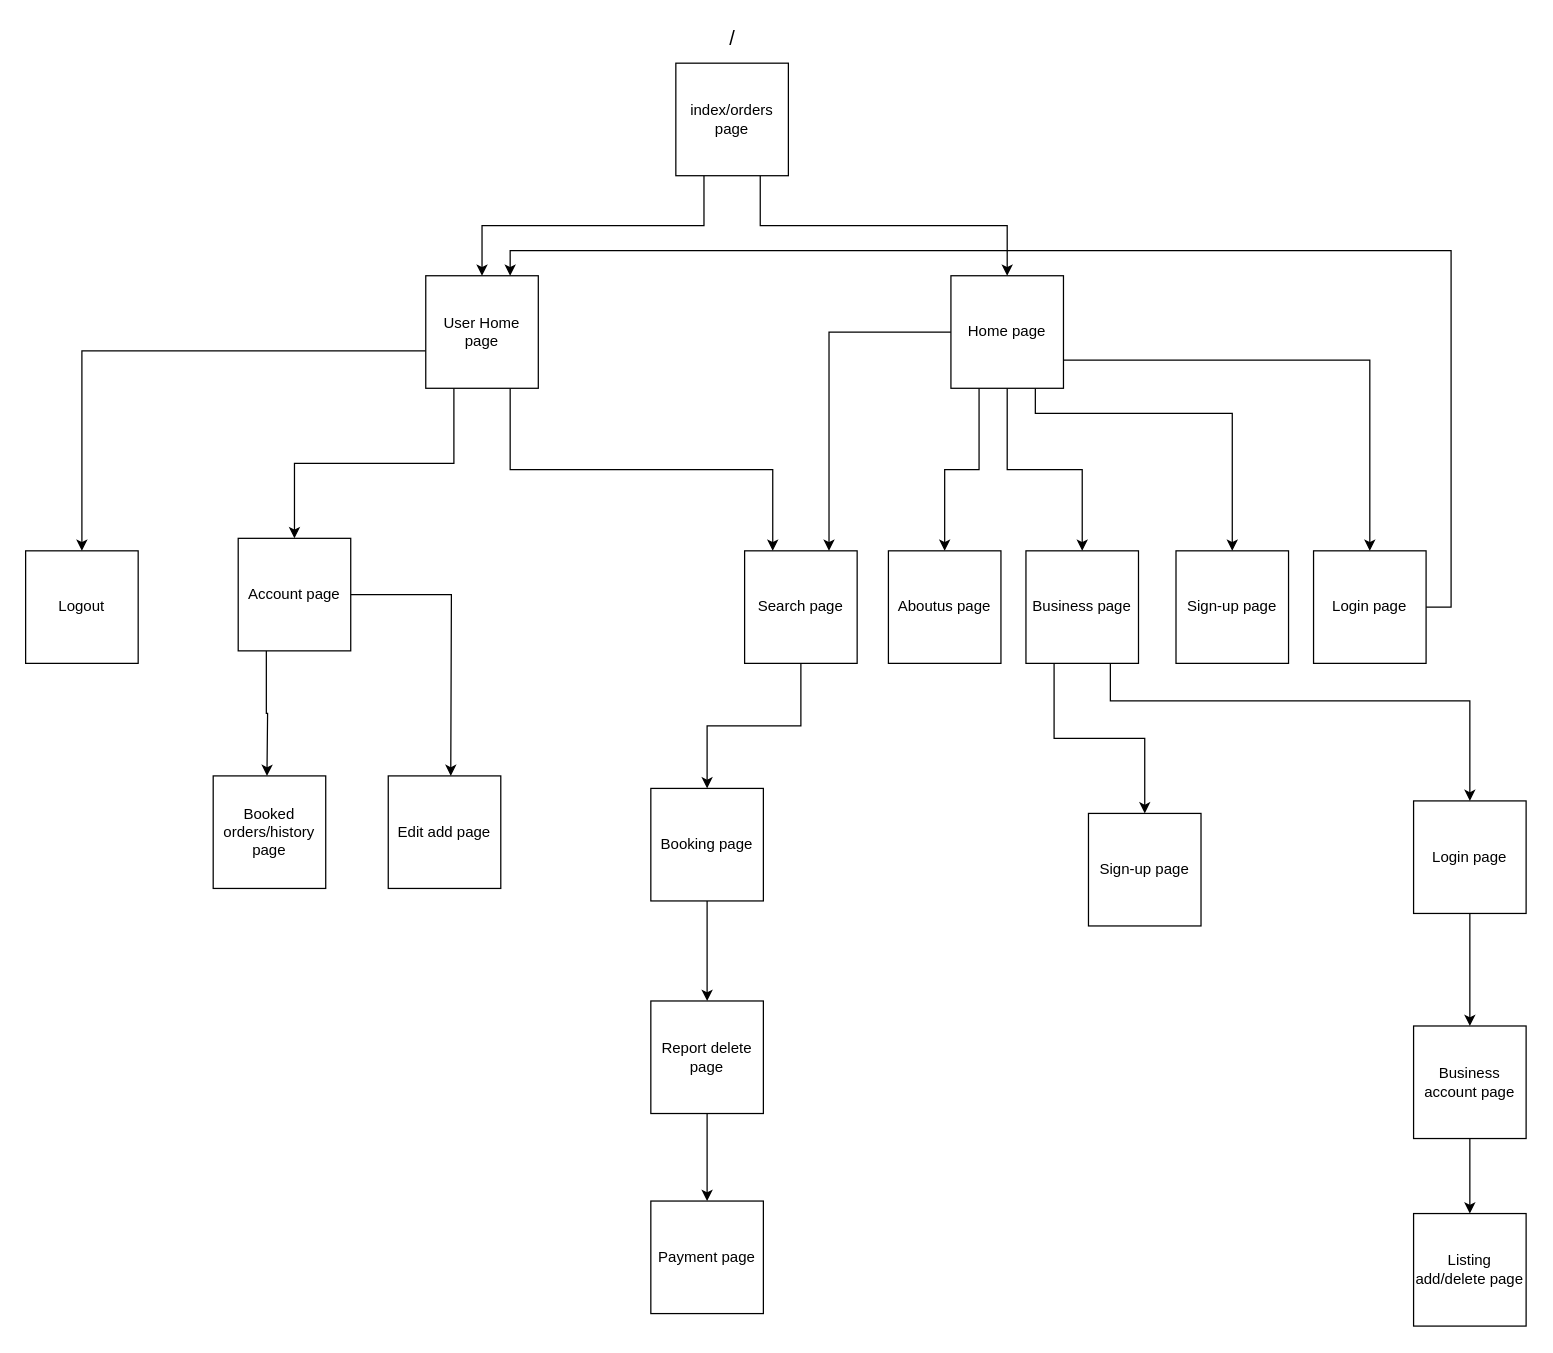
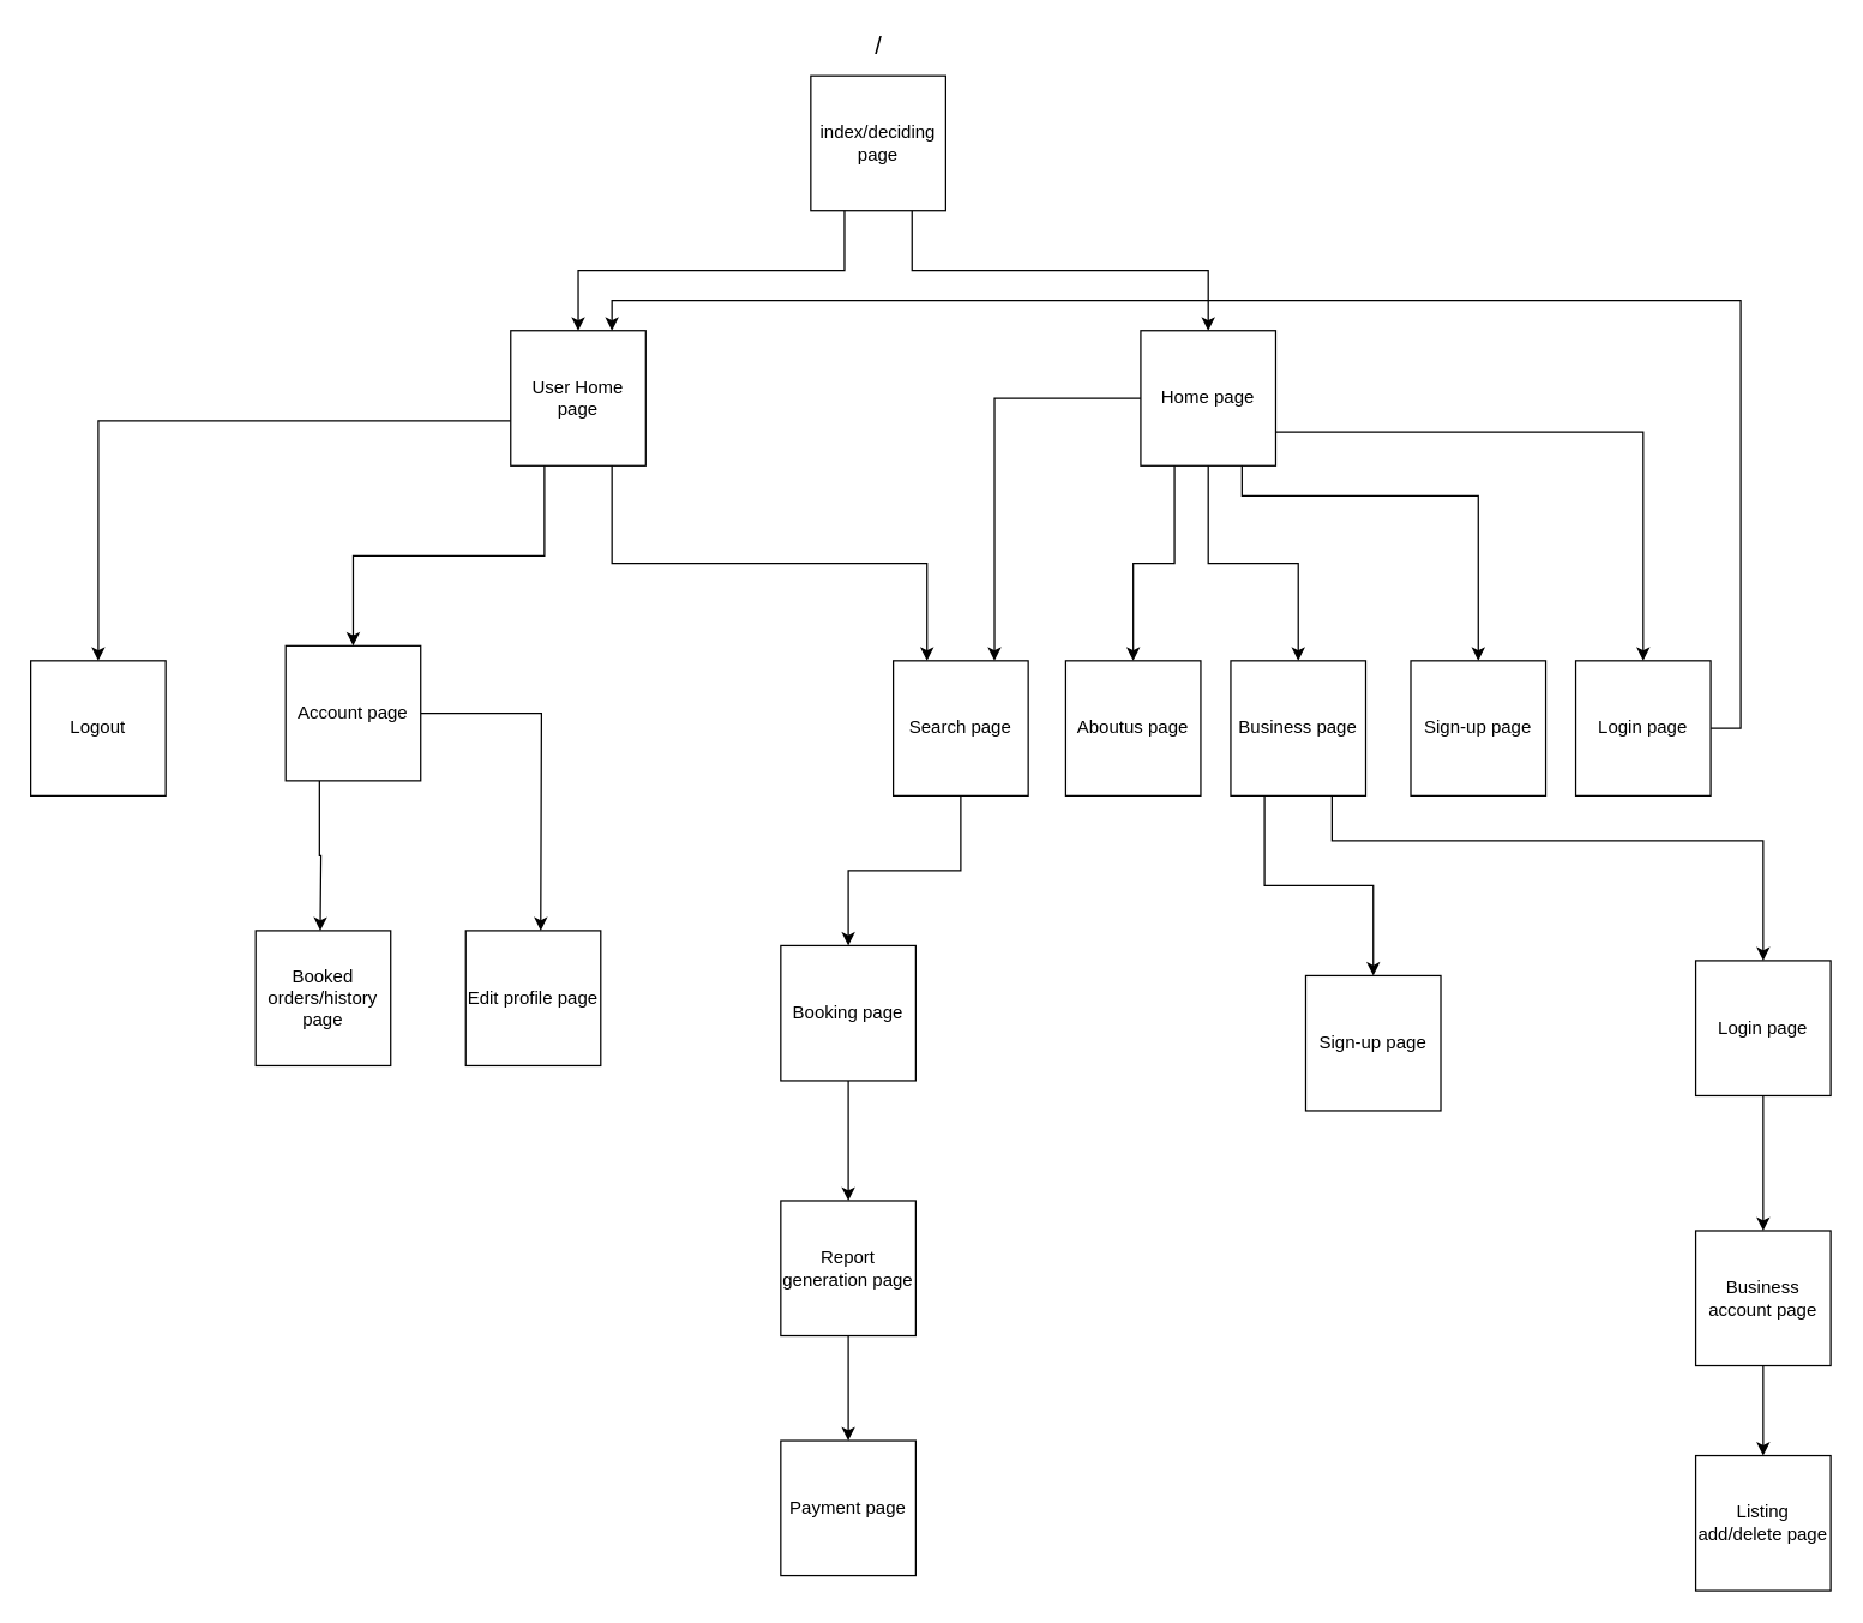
  <mxCell id="0" />
  <mxCell id="1" parent="0" />
  <mxCell id="2" style="edgeStyle=orthogonalEdgeStyle;rounded=0;orthogonalLoop=1;jettySize=auto;html=1;exitX=0.25;exitY=1;exitDx=0;exitDy=0;entryX=0.5;entryY=0;entryDx=0;entryDy=0;" parent="1" source="4" target="15" edge="1"><mxGeometry relative="1" as="geometry" /></mxCell>
  <mxCell id="3" style="edgeStyle=orthogonalEdgeStyle;rounded=0;orthogonalLoop=1;jettySize=auto;html=1;exitX=0.75;exitY=1;exitDx=0;exitDy=0;entryX=0.5;entryY=0;entryDx=0;entryDy=0;" parent="1" source="4" target="11" edge="1"><mxGeometry relative="1" as="geometry" /></mxCell>
- <mxCell id="4" value="index/orders page" style="whiteSpace=wrap;html=1;aspect=fixed;" parent="1" vertex="1"><mxGeometry x="540" y="50" width="90" height="90" as="geometry" /></mxCell>
+ <mxCell id="4" value="index/deciding page" style="whiteSpace=wrap;html=1;aspect=fixed;" parent="1" vertex="1"><mxGeometry x="540" y="50" width="90" height="90" as="geometry" /></mxCell>
  <mxCell id="5" value="/" style="text;html=1;align=center;verticalAlign=middle;resizable=0;points=[];autosize=1;strokeColor=none;fontSize=16;" parent="1" vertex="1"><mxGeometry x="575" y="20" width="20" height="20" as="geometry" /></mxCell>
  <mxCell id="6" style="edgeStyle=orthogonalEdgeStyle;rounded=0;orthogonalLoop=1;jettySize=auto;html=1;exitX=1;exitY=0.75;exitDx=0;exitDy=0;entryX=0.5;entryY=0;entryDx=0;entryDy=0;fontSize=16;" parent="1" source="11" target="18" edge="1"><mxGeometry relative="1" as="geometry" /></mxCell>
  <mxCell id="7" style="edgeStyle=orthogonalEdgeStyle;rounded=0;orthogonalLoop=1;jettySize=auto;html=1;exitX=0.75;exitY=1;exitDx=0;exitDy=0;fontSize=16;" parent="1" source="11" target="16" edge="1"><mxGeometry relative="1" as="geometry"><Array as="points"><mxPoint x="828" y="330" /><mxPoint x="985" y="330" /></Array></mxGeometry></mxCell>
  <mxCell id="8" style="edgeStyle=orthogonalEdgeStyle;rounded=0;orthogonalLoop=1;jettySize=auto;html=1;exitX=0.5;exitY=1;exitDx=0;exitDy=0;fontSize=16;" parent="1" source="11" target="21" edge="1"><mxGeometry relative="1" as="geometry" /></mxCell>
  <mxCell id="9" style="edgeStyle=orthogonalEdgeStyle;rounded=0;orthogonalLoop=1;jettySize=auto;html=1;exitX=0.25;exitY=1;exitDx=0;exitDy=0;fontSize=16;" parent="1" source="11" target="22" edge="1"><mxGeometry relative="1" as="geometry" /></mxCell>
  <mxCell id="10" style="edgeStyle=orthogonalEdgeStyle;rounded=0;orthogonalLoop=1;jettySize=auto;html=1;exitX=0;exitY=0.5;exitDx=0;exitDy=0;entryX=0.75;entryY=0;entryDx=0;entryDy=0;fontSize=16;" parent="1" source="11" target="24" edge="1"><mxGeometry relative="1" as="geometry" /></mxCell>
  <mxCell id="11" value="Home page" style="whiteSpace=wrap;html=1;aspect=fixed;" parent="1" vertex="1"><mxGeometry x="760" y="220" width="90" height="90" as="geometry" /></mxCell>
  <mxCell id="12" style="edgeStyle=orthogonalEdgeStyle;rounded=0;orthogonalLoop=1;jettySize=auto;html=1;exitX=0;exitY=0.667;exitDx=0;exitDy=0;entryX=0.5;entryY=0;entryDx=0;entryDy=0;fontSize=16;exitPerimeter=0;" parent="1" source="15" target="25" edge="1"><mxGeometry relative="1" as="geometry"><Array as="points"><mxPoint x="65" y="280" /></Array></mxGeometry></mxCell>
  <mxCell id="13" style="edgeStyle=orthogonalEdgeStyle;rounded=0;orthogonalLoop=1;jettySize=auto;html=1;exitX=0.25;exitY=1;exitDx=0;exitDy=0;fontSize=16;" parent="1" source="15" target="28" edge="1"><mxGeometry relative="1" as="geometry" /></mxCell>
  <mxCell id="14" style="edgeStyle=orthogonalEdgeStyle;rounded=0;orthogonalLoop=1;jettySize=auto;html=1;exitX=0.75;exitY=1;exitDx=0;exitDy=0;entryX=0.25;entryY=0;entryDx=0;entryDy=0;fontSize=16;" parent="1" source="15" target="24" edge="1"><mxGeometry relative="1" as="geometry" /></mxCell>
  <mxCell id="15" value="User Home page" style="whiteSpace=wrap;html=1;aspect=fixed;" parent="1" vertex="1"><mxGeometry x="340" y="220" width="90" height="90" as="geometry" /></mxCell>
  <mxCell id="16" value="Sign-up page" style="whiteSpace=wrap;html=1;aspect=fixed;" parent="1" vertex="1"><mxGeometry x="940" y="440" width="90" height="90" as="geometry" /></mxCell>
  <mxCell id="17" style="edgeStyle=orthogonalEdgeStyle;rounded=0;orthogonalLoop=1;jettySize=auto;html=1;exitX=1;exitY=0.5;exitDx=0;exitDy=0;fontSize=16;entryX=0.75;entryY=0;entryDx=0;entryDy=0;" parent="1" source="18" target="15" edge="1"><mxGeometry relative="1" as="geometry"><mxPoint x="450" y="150" as="targetPoint" /></mxGeometry></mxCell>
  <mxCell id="18" value="Login page" style="whiteSpace=wrap;html=1;aspect=fixed;" parent="1" vertex="1"><mxGeometry x="1050" y="440" width="90" height="90" as="geometry" /></mxCell>
  <mxCell id="19" style="edgeStyle=orthogonalEdgeStyle;rounded=0;orthogonalLoop=1;jettySize=auto;html=1;exitX=0.75;exitY=1;exitDx=0;exitDy=0;entryX=0.5;entryY=0;entryDx=0;entryDy=0;fontSize=16;" parent="1" source="21" target="35" edge="1"><mxGeometry relative="1" as="geometry"><Array as="points"><mxPoint x="888" y="560" /><mxPoint x="1175" y="560" /></Array></mxGeometry></mxCell>
  <mxCell id="20" style="edgeStyle=orthogonalEdgeStyle;rounded=0;orthogonalLoop=1;jettySize=auto;html=1;exitX=0.25;exitY=1;exitDx=0;exitDy=0;entryX=0.5;entryY=0;entryDx=0;entryDy=0;fontSize=16;" parent="1" source="21" target="33" edge="1"><mxGeometry relative="1" as="geometry" /></mxCell>
  <mxCell id="21" value="Business page" style="whiteSpace=wrap;html=1;aspect=fixed;" parent="1" vertex="1"><mxGeometry x="820" y="440" width="90" height="90" as="geometry" /></mxCell>
  <mxCell id="22" value="Aboutus page" style="whiteSpace=wrap;html=1;aspect=fixed;" parent="1" vertex="1"><mxGeometry x="710" y="440" width="90" height="90" as="geometry" /></mxCell>
  <mxCell id="23" style="edgeStyle=orthogonalEdgeStyle;rounded=0;orthogonalLoop=1;jettySize=auto;html=1;exitX=0.5;exitY=1;exitDx=0;exitDy=0;entryX=0.5;entryY=0;entryDx=0;entryDy=0;fontSize=16;" parent="1" source="24" target="30" edge="1"><mxGeometry relative="1" as="geometry" /></mxCell>
  <mxCell id="24" value="Search page" style="whiteSpace=wrap;html=1;aspect=fixed;" parent="1" vertex="1"><mxGeometry x="595" y="440" width="90" height="90" as="geometry" /></mxCell>
  <mxCell id="25" value="Logout" style="whiteSpace=wrap;html=1;aspect=fixed;" parent="1" vertex="1"><mxGeometry x="20" y="440" width="90" height="90" as="geometry" /></mxCell>
  <mxCell id="26" style="edgeStyle=orthogonalEdgeStyle;rounded=0;orthogonalLoop=1;jettySize=auto;html=1;exitX=0.25;exitY=1;exitDx=0;exitDy=0;fontSize=16;" edge="1" parent="1" source="28"><mxGeometry relative="1" as="geometry"><mxPoint x="213" y="620" as="targetPoint" /></mxGeometry></mxCell>
  <mxCell id="27" style="edgeStyle=orthogonalEdgeStyle;rounded=0;orthogonalLoop=1;jettySize=auto;html=1;exitX=1;exitY=0.5;exitDx=0;exitDy=0;fontSize=16;" edge="1" parent="1" source="28"><mxGeometry relative="1" as="geometry"><mxPoint x="360" y="620" as="targetPoint" /></mxGeometry></mxCell>
  <mxCell id="28" value="Account page" style="whiteSpace=wrap;html=1;aspect=fixed;" parent="1" vertex="1"><mxGeometry x="190" y="430" width="90" height="90" as="geometry" /></mxCell>
  <mxCell id="29" style="edgeStyle=orthogonalEdgeStyle;rounded=0;orthogonalLoop=1;jettySize=auto;html=1;fontSize=16;" parent="1" source="30" edge="1"><mxGeometry relative="1" as="geometry"><mxPoint x="565" y="800" as="targetPoint" /></mxGeometry></mxCell>
  <mxCell id="30" value="Booking page" style="whiteSpace=wrap;html=1;aspect=fixed;" parent="1" vertex="1"><mxGeometry x="520" y="630" width="90" height="90" as="geometry" /></mxCell>
  <mxCell id="31" style="edgeStyle=orthogonalEdgeStyle;rounded=0;orthogonalLoop=1;jettySize=auto;html=1;fontSize=16;" edge="1" parent="1" source="32"><mxGeometry relative="1" as="geometry"><mxPoint x="565" y="960" as="targetPoint" /></mxGeometry></mxCell>
- <mxCell id="32" value="Report delete page" style="whiteSpace=wrap;html=1;aspect=fixed;" parent="1" vertex="1"><mxGeometry x="520" y="800" width="90" height="90" as="geometry" /></mxCell>
+ <mxCell id="32" value="Report generation page" style="whiteSpace=wrap;html=1;aspect=fixed;" parent="1" vertex="1"><mxGeometry x="520" y="800" width="90" height="90" as="geometry" /></mxCell>
  <mxCell id="33" value="Sign-up page" style="whiteSpace=wrap;html=1;aspect=fixed;" parent="1" vertex="1"><mxGeometry x="870" y="650" width="90" height="90" as="geometry" /></mxCell>
  <mxCell id="34" style="edgeStyle=orthogonalEdgeStyle;rounded=0;orthogonalLoop=1;jettySize=auto;html=1;exitX=0.5;exitY=1;exitDx=0;exitDy=0;fontSize=16;" parent="1" source="35" target="37" edge="1"><mxGeometry relative="1" as="geometry" /></mxCell>
  <mxCell id="35" value="Login page" style="whiteSpace=wrap;html=1;aspect=fixed;" parent="1" vertex="1"><mxGeometry x="1130" y="640" width="90" height="90" as="geometry" /></mxCell>
  <mxCell id="36" style="edgeStyle=orthogonalEdgeStyle;rounded=0;orthogonalLoop=1;jettySize=auto;html=1;exitX=0.5;exitY=1;exitDx=0;exitDy=0;fontSize=16;" parent="1" source="37" edge="1"><mxGeometry relative="1" as="geometry"><mxPoint x="1175" y="970" as="targetPoint" /></mxGeometry></mxCell>
  <mxCell id="37" value="Business account page" style="whiteSpace=wrap;html=1;aspect=fixed;" parent="1" vertex="1"><mxGeometry x="1130" y="820" width="90" height="90" as="geometry" /></mxCell>
  <mxCell id="38" value="Listing add/delete page" style="whiteSpace=wrap;html=1;aspect=fixed;" parent="1" vertex="1"><mxGeometry x="1130" y="970" width="90" height="90" as="geometry" /></mxCell>
  <mxCell id="39" value="Booked orders/history page" style="whiteSpace=wrap;html=1;aspect=fixed;" vertex="1" parent="1"><mxGeometry x="170" y="620" width="90" height="90" as="geometry" /></mxCell>
- <mxCell id="40" value="Edit add page" style="whiteSpace=wrap;html=1;aspect=fixed;" vertex="1" parent="1"><mxGeometry x="310" y="620" width="90" height="90" as="geometry" /></mxCell>
+ <mxCell id="40" value="Edit profile page" style="whiteSpace=wrap;html=1;aspect=fixed;" vertex="1" parent="1"><mxGeometry x="310" y="620" width="90" height="90" as="geometry" /></mxCell>
  <mxCell id="41" value="Payment page" style="whiteSpace=wrap;html=1;aspect=fixed;" vertex="1" parent="1"><mxGeometry x="520" y="960" width="90" height="90" as="geometry" /></mxCell>
